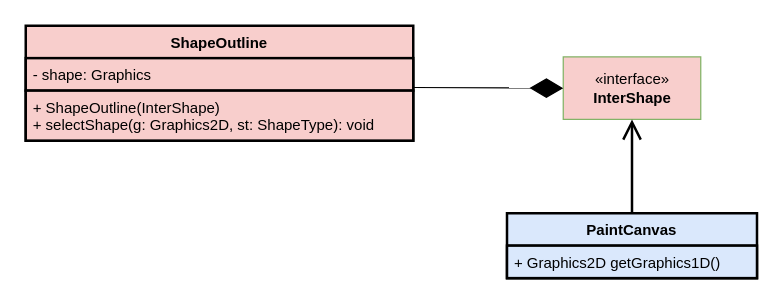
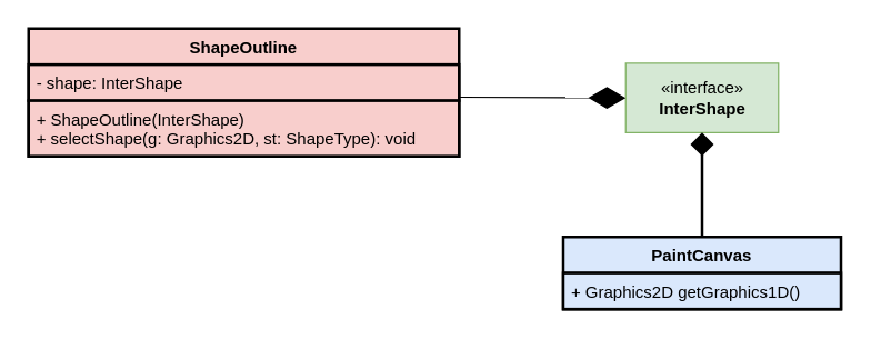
  <mxCell id="0" />
  <mxCell id="1" parent="0" />
  <mxCell id="2" value="ShapeOutline" style="swimlane;fontStyle=1;align=center;verticalAlign=top;childLayout=stackLayout;horizontal=1;startSize=26;horizontalStack=0;resizeParent=1;resizeParentMax=0;resizeLast=0;collapsible=1;marginBottom=0;fillColor=#f8cecc;strokeColor=#000000;strokeWidth=2;" vertex="1" parent="1"><mxGeometry x="20" y="20" width="310" height="92" as="geometry" /></mxCell>
- <mxCell id="3" value="- shape: Graphics" style="text;strokeColor=#000000;fillColor=#f8cecc;align=left;verticalAlign=top;spacingLeft=4;spacingRight=4;overflow=hidden;rotatable=0;points=[[0,0.5],[1,0.5]];portConstraint=eastwest;strokeWidth=2;" vertex="1" parent="2"><mxGeometry y="26" width="310" height="26" as="geometry" /></mxCell>
+ <mxCell id="3" value="- shape: InterShape" style="text;strokeColor=#000000;fillColor=#f8cecc;align=left;verticalAlign=top;spacingLeft=4;spacingRight=4;overflow=hidden;rotatable=0;points=[[0,0.5],[1,0.5]];portConstraint=eastwest;strokeWidth=2;" vertex="1" parent="2"><mxGeometry y="26" width="310" height="26" as="geometry" /></mxCell>
  <mxCell id="4" value="+ ShapeOutline(InterShape)&#10;+ selectShape(g: Graphics2D, st: ShapeType): void" style="text;strokeColor=#000000;fillColor=#f8cecc;align=left;verticalAlign=top;spacingLeft=4;spacingRight=4;overflow=hidden;rotatable=0;points=[[0,0.5],[1,0.5]];portConstraint=eastwest;strokeWidth=2;" vertex="1" parent="2"><mxGeometry y="52" width="310" height="40" as="geometry" /></mxCell>
- <mxCell id="5" value="«interface»&lt;br&gt;&lt;b&gt;InterShape&lt;/b&gt;" style="html=1;fillColor=#f8cecc;strokeColor=#82b366;" vertex="1" parent="1"><mxGeometry x="450" y="45" width="110" height="50" as="geometry" /></mxCell>
+ <mxCell id="5" value="«interface»&lt;br&gt;&lt;b&gt;InterShape&lt;/b&gt;" style="html=1;fillColor=#d5e8d4;strokeColor=#82b366;" vertex="1" parent="1"><mxGeometry x="450" y="45" width="110" height="50" as="geometry" /></mxCell>
  <mxCell id="6" value="PaintCanvas" style="swimlane;fontStyle=1;align=center;verticalAlign=top;childLayout=stackLayout;horizontal=1;startSize=26;horizontalStack=0;resizeParent=1;resizeParentMax=0;resizeLast=0;collapsible=1;marginBottom=0;fillColor=#dae8fc;strokeColor=#000000;strokeWidth=2;" vertex="1" parent="1"><mxGeometry x="405" y="170" width="200" height="52" as="geometry" /></mxCell>
  <mxCell id="7" value="+ Graphics2D getGraphics1D()" style="text;strokeColor=#000000;fillColor=#dae8fc;align=left;verticalAlign=top;spacingLeft=4;spacingRight=4;overflow=hidden;rotatable=0;points=[[0,0.5],[1,0.5]];portConstraint=eastwest;strokeWidth=2;" vertex="1" parent="6"><mxGeometry y="26" width="200" height="26" as="geometry" /></mxCell>
  <mxCell id="8" value="" style="endArrow=diamondThin;endFill=1;endSize=24;html=1;rounded=0;" edge="1" parent="1"><mxGeometry width="160" relative="1" as="geometry"><mxPoint x="330" y="69.5" as="sourcePoint" /><mxPoint x="450" y="70" as="targetPoint" /></mxGeometry></mxCell>
- <mxCell id="9" value="" style="endArrow=open;endFill=1;endSize=12;html=1;rounded=0;exitX=0.5;exitY=0;exitDx=0;exitDy=0;entryX=0.5;entryY=1;entryDx=0;entryDy=0;strokeWidth=2;" edge="1" parent="1" source="6" target="5"><mxGeometry width="160" relative="1" as="geometry"><mxPoint x="240" y="230" as="sourcePoint" /><mxPoint x="400" y="230" as="targetPoint" /></mxGeometry></mxCell>
+ <mxCell id="9" value="" style="endArrow=diamond;endFill=1;endSize=12;html=1;rounded=0;exitX=0.5;exitY=0;exitDx=0;exitDy=0;entryX=0.5;entryY=1;entryDx=0;entryDy=0;strokeWidth=2;" edge="1" parent="1" source="6" target="5"><mxGeometry width="160" relative="1" as="geometry"><mxPoint x="240" y="230" as="sourcePoint" /><mxPoint x="400" y="230" as="targetPoint" /></mxGeometry></mxCell>
